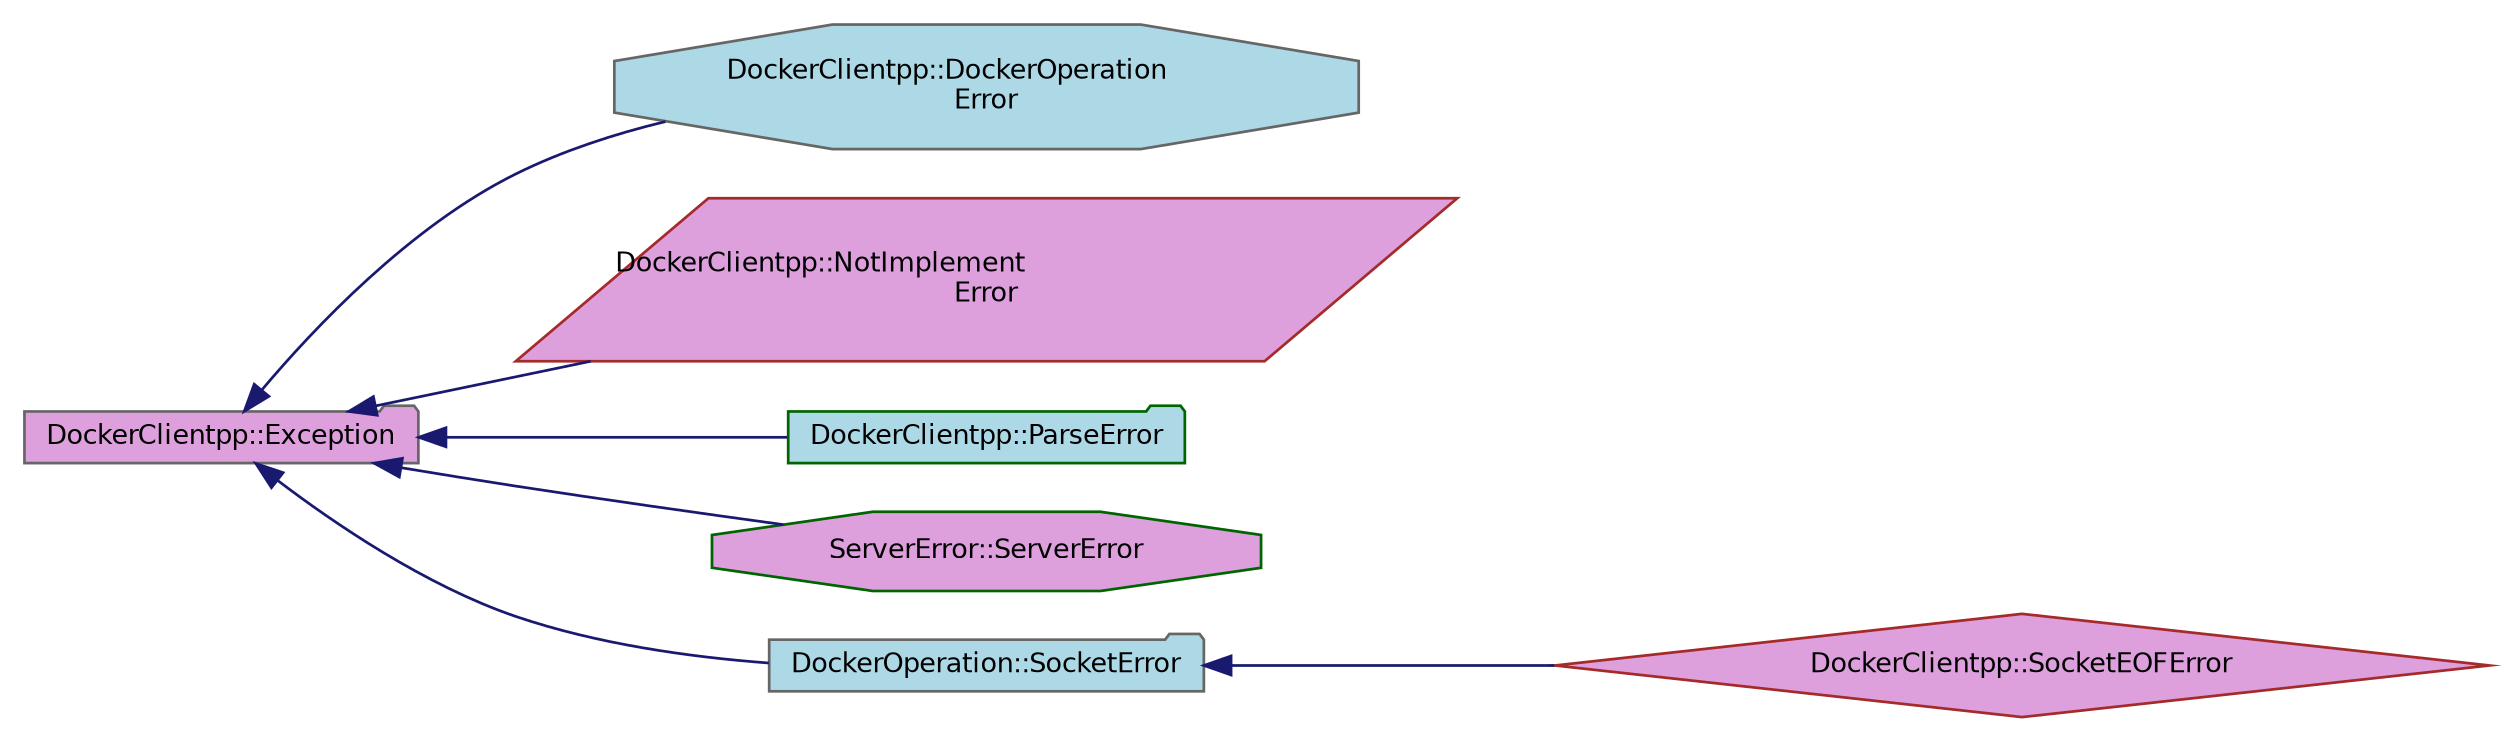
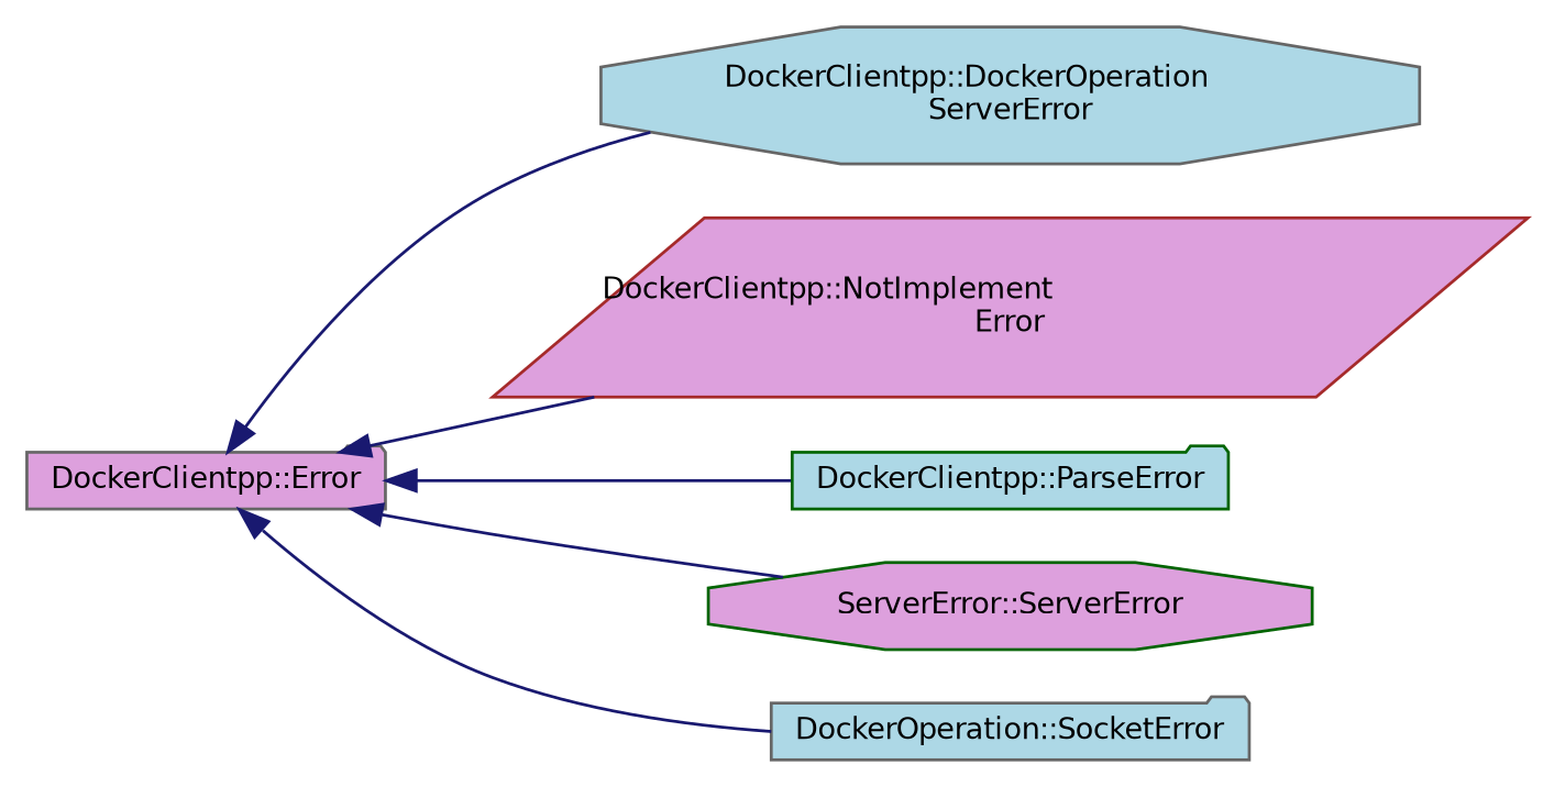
  digraph {
    fontname="DejaVu Sans"
    rankdir=LR
    node [color=gray40 fillcolor=plum fontname="DejaVu Sans" fontsize=10 shape=folder style=filled]
    edge [color=midnightblue dir=back fontname="DejaVu Sans" fontsize=10 labelfontname=Helvetica labelfontsize=10 style=solid]
-   n1 [height=0.2 label="DockerClientpp::Exception" width=0.4]
-   n2 [fillcolor=lightblue height=0.2 label="DockerClientpp::DockerOperation\lError" shape=octagon width=0.4]
+   n1 [height=0.2 label="DockerClientpp::Error" width=0.4]
+   n2 [fillcolor=lightblue height=0.2 label="DockerClientpp::DockerOperation\lServerError" shape=octagon width=0.4]
    n3 [color=brown height=0.2 label="DockerClientpp::NotImplement\lError" shape=parallelogram width=0.4]
    n4 [color=darkgreen fillcolor=lightblue height=0.2 label="DockerClientpp::ParseError" width=0.4]
    n5 [color=darkgreen height=0.2 label="ServerError::ServerError" shape=octagon width=0.4]
    n6 [fillcolor=lightblue height=0.2 label="DockerOperation::SocketError" width=0.4]
-   n7 [color=brown height=0.2 label="DockerClientpp::SocketEOFError" shape=diamond width=0.4]
    n1 -> n2
    n1 -> n3
    n1 -> n4
    n1 -> n5
    n1 -> n6
-   n6 -> n7
  }
